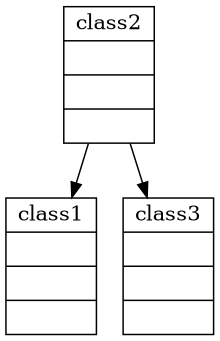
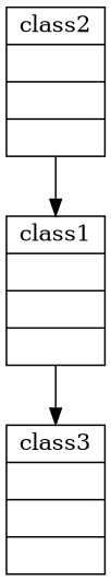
  digraph {
    node [shape=record]
    n1 [label="{class1|||}"]
    n2 [label="{class3|||}"]
    n3 [label="{class2|||}"]
-   n3 -> n2
+   n1 -> n2
    n3 -> n1
  }
